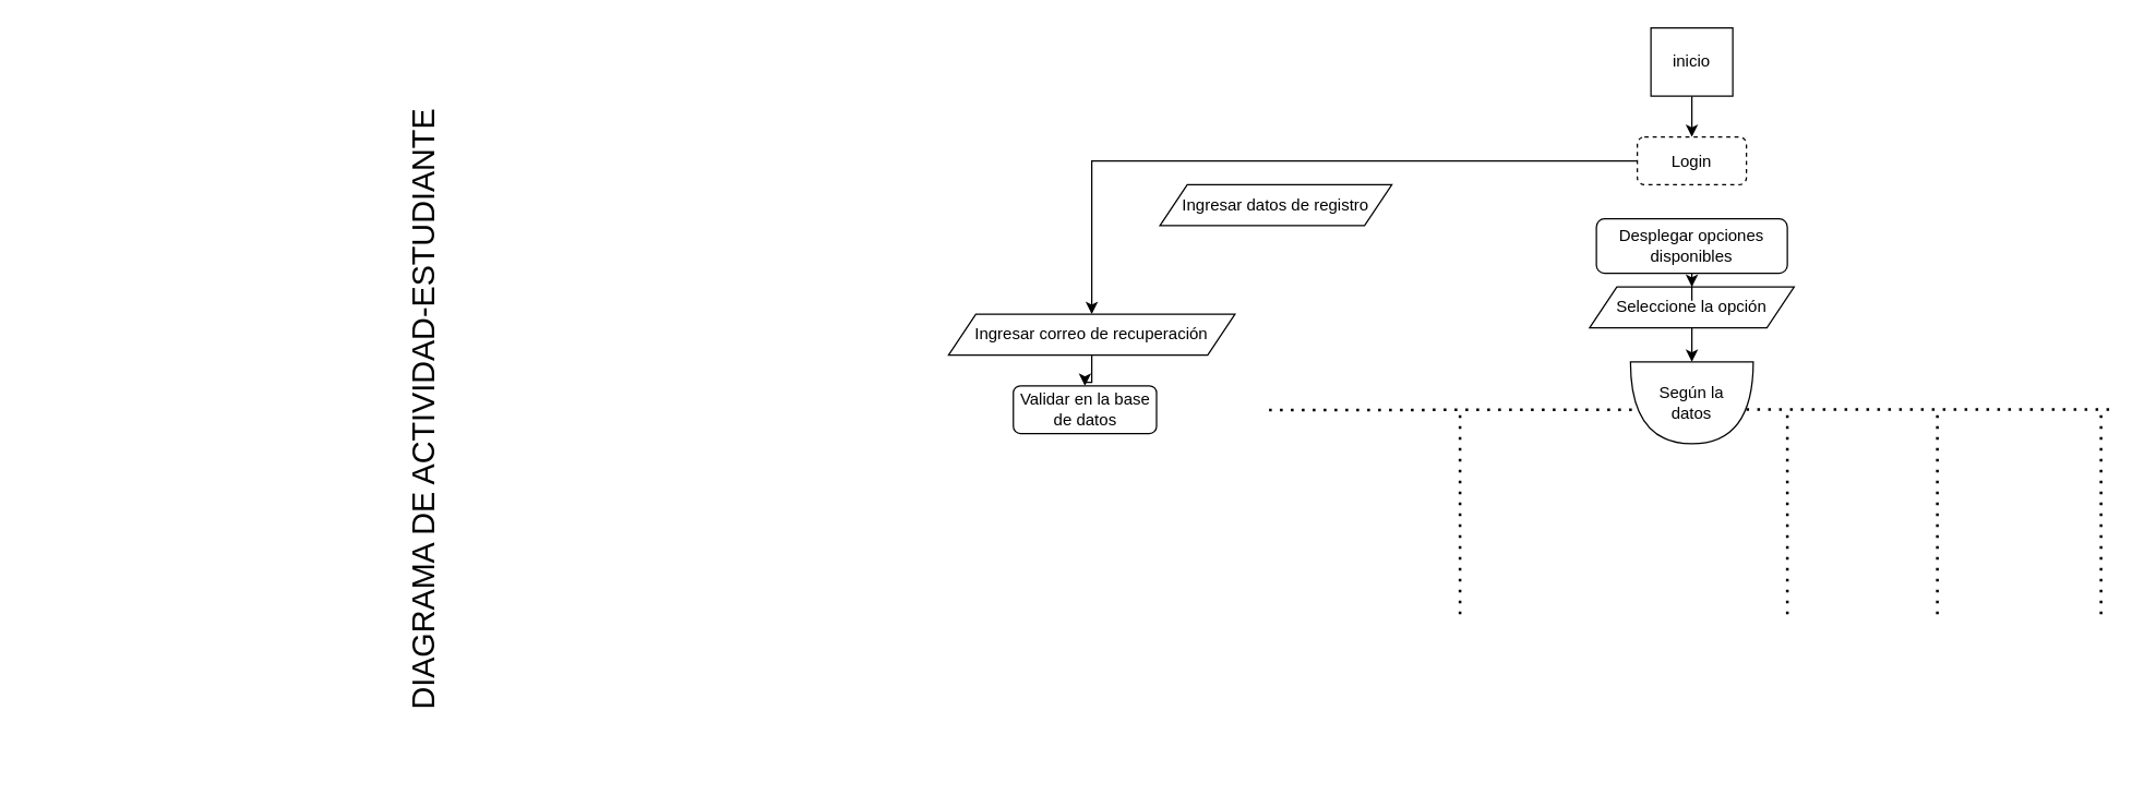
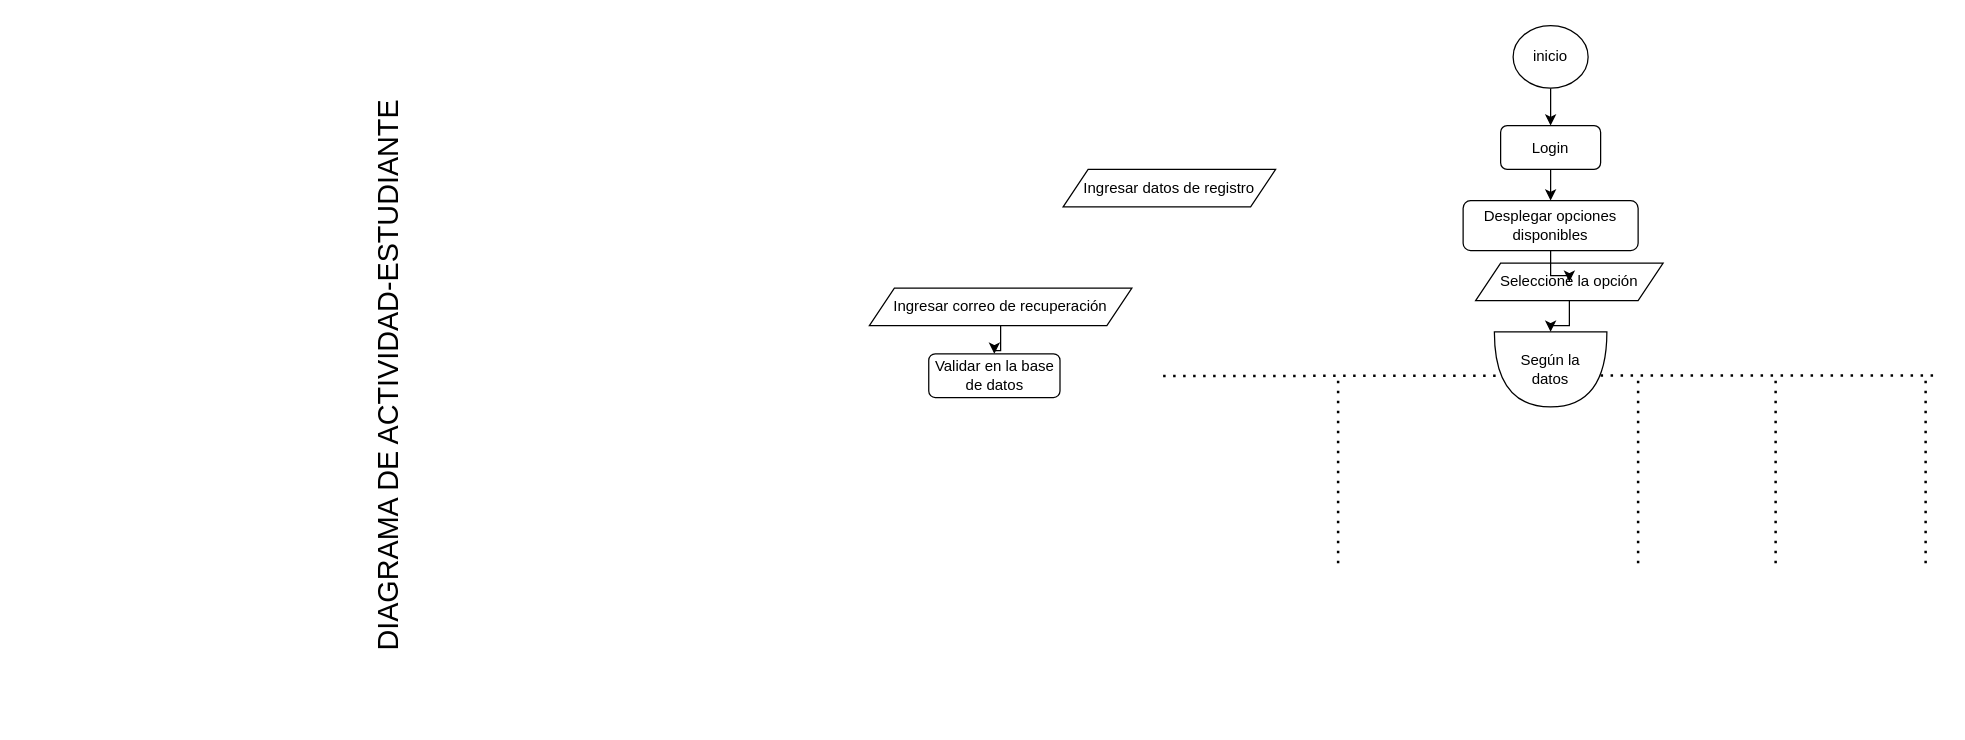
  <mxCell id="0" />
  <mxCell id="1" parent="0" />
  <mxCell id="2" value="" style="edgeStyle=orthogonalEdgeStyle;rounded=0;orthogonalLoop=1;jettySize=auto;html=1;" parent="1" source="3" target="6" edge="1"><mxGeometry relative="1" as="geometry" /></mxCell>
- <mxCell id="3" value="inicio" style="whiteSpace=wrap;html=1;rounded=0;" parent="1" vertex="1"><mxGeometry x="1210" y="20" width="60" height="50" as="geometry" /></mxCell>
+ <mxCell id="3" value="inicio" style="ellipse;whiteSpace=wrap;html=1;" parent="1" vertex="1"><mxGeometry x="1210" y="20" width="60" height="50" as="geometry" /></mxCell>
  <mxCell id="4" value="DIAGRAMA DE ACTIVIDAD-ESTUDIANTE " style="text;html=1;strokeColor=none;fillColor=none;align=center;verticalAlign=middle;whiteSpace=wrap;rounded=0;fontSize=23;rotation=-90;" parent="1" vertex="1"><mxGeometry x="20" y="280" width="580" height="40" as="geometry" /></mxCell>
- <mxCell id="5" value="" style="edgeStyle=orthogonalEdgeStyle;rounded=0;orthogonalLoop=1;jettySize=auto;html=1;" parent="1" source="6" target="16" edge="1"><mxGeometry relative="1" as="geometry"><mxPoint x="1240" y="160" as="targetPoint" /></mxGeometry></mxCell>
- <mxCell id="6" value="Login" style="rounded=1;whiteSpace=wrap;html=1;dashed=1;" parent="1" vertex="1"><mxGeometry x="1200" y="100" width="80" height="35" as="geometry" /></mxCell>
+ <mxCell id="5" value="" style="edgeStyle=orthogonalEdgeStyle;rounded=0;orthogonalLoop=1;jettySize=auto;html=1;" parent="1" source="6" target="11" edge="1"><mxGeometry relative="1" as="geometry"><mxPoint x="1240" y="160" as="targetPoint" /></mxGeometry></mxCell>
+ <mxCell id="6" value="Login" style="rounded=1;whiteSpace=wrap;html=1;" parent="1" vertex="1"><mxGeometry x="1200" y="100" width="80" height="35" as="geometry" /></mxCell>
  <mxCell id="7" value="" style="edgeStyle=orthogonalEdgeStyle;rounded=0;orthogonalLoop=1;jettySize=auto;html=1;" parent="1" source="8" target="9" edge="1"><mxGeometry relative="1" as="geometry" /></mxCell>
- <mxCell id="8" value="Seleccione la opción" style="shape=parallelogram;perimeter=parallelogramPerimeter;whiteSpace=wrap;html=1;fixedSize=1;" parent="1" vertex="1"><mxGeometry x="1165" y="210" width="150" height="30" as="geometry" /></mxCell>
+ <mxCell id="8" value="Seleccione la opción" style="shape=parallelogram;perimeter=parallelogramPerimeter;whiteSpace=wrap;html=1;fixedSize=1;" parent="1" vertex="1"><mxGeometry x="1180" y="210" width="150" height="30" as="geometry" /></mxCell>
  <mxCell id="9" value="" style="shape=or;whiteSpace=wrap;html=1;rotation=90;" parent="1" vertex="1"><mxGeometry x="1210" y="250" width="60" height="90" as="geometry" /></mxCell>
  <mxCell id="10" style="edgeStyle=orthogonalEdgeStyle;rounded=0;orthogonalLoop=1;jettySize=auto;html=1;" parent="1" source="11" target="8" edge="1"><mxGeometry relative="1" as="geometry" /></mxCell>
  <mxCell id="11" value="Desplegar opciones disponibles" style="rounded=1;whiteSpace=wrap;html=1;" parent="1" vertex="1"><mxGeometry x="1170" y="160" width="140" height="40" as="geometry" /></mxCell>
  <mxCell id="12" value="Según la datos" style="text;html=1;strokeColor=none;fillColor=none;align=center;verticalAlign=middle;whiteSpace=wrap;rounded=0;" parent="1" vertex="1"><mxGeometry x="1210" y="280" width="60" height="30" as="geometry" /></mxCell>
  <mxCell id="13" value="" style="endArrow=none;dashed=1;html=1;dashPattern=1 3;strokeWidth=2;rounded=0;exitX=0.583;exitY=0.056;exitDx=0;exitDy=0;exitPerimeter=0;" parent="1" source="9" edge="1"><mxGeometry width="50" height="50" relative="1" as="geometry"><mxPoint x="1290" y="260" as="sourcePoint" /><mxPoint x="1550" y="300" as="targetPoint" /></mxGeometry></mxCell>
  <mxCell id="14" value="" style="endArrow=none;dashed=1;html=1;dashPattern=1 3;strokeWidth=2;rounded=0;" parent="1" edge="1"><mxGeometry width="50" height="50" relative="1" as="geometry"><mxPoint x="930" y="300.36" as="sourcePoint" /><mxPoint x="1200" y="300" as="targetPoint" /></mxGeometry></mxCell>
  <mxCell id="15" value="" style="edgeStyle=orthogonalEdgeStyle;rounded=0;orthogonalLoop=1;jettySize=auto;html=1;" parent="1" source="16" target="18" edge="1"><mxGeometry relative="1" as="geometry" /></mxCell>
  <mxCell id="16" value="Ingresar correo de recuperación" style="shape=parallelogram;perimeter=parallelogramPerimeter;whiteSpace=wrap;html=1;fixedSize=1;" parent="1" vertex="1"><mxGeometry x="695" y="230" width="210" height="30" as="geometry" /></mxCell>
  <mxCell id="17" value="Ingresar datos de registro" style="shape=parallelogram;perimeter=parallelogramPerimeter;whiteSpace=wrap;html=1;fixedSize=1;" parent="1" vertex="1"><mxGeometry x="850" y="135" width="170" height="30" as="geometry" /></mxCell>
  <mxCell id="18" value="Validar en la base de datos" style="rounded=1;whiteSpace=wrap;html=1;" parent="1" vertex="1"><mxGeometry x="742.5" y="282.5" width="105" height="35" as="geometry" /></mxCell>
  <mxCell id="19" value="" style="endArrow=none;dashed=1;html=1;dashPattern=1 3;strokeWidth=2;rounded=0;" edge="1" parent="1"><mxGeometry width="50" height="50" relative="1" as="geometry"><mxPoint x="1070" y="450" as="sourcePoint" /><mxPoint x="1070" y="300" as="targetPoint" /></mxGeometry></mxCell>
  <mxCell id="20" value="" style="endArrow=none;dashed=1;html=1;dashPattern=1 3;strokeWidth=2;rounded=0;" edge="1" parent="1"><mxGeometry width="50" height="50" relative="1" as="geometry"><mxPoint x="1310" y="450" as="sourcePoint" /><mxPoint x="1310" y="300" as="targetPoint" /></mxGeometry></mxCell>
  <mxCell id="21" value="" style="endArrow=none;dashed=1;html=1;dashPattern=1 3;strokeWidth=2;rounded=0;" edge="1" parent="1"><mxGeometry width="50" height="50" relative="1" as="geometry"><mxPoint x="1420" y="450" as="sourcePoint" /><mxPoint x="1420" y="300" as="targetPoint" /></mxGeometry></mxCell>
  <mxCell id="22" value="" style="endArrow=none;dashed=1;html=1;dashPattern=1 3;strokeWidth=2;rounded=0;" edge="1" parent="1"><mxGeometry width="50" height="50" relative="1" as="geometry"><mxPoint x="1540" y="450" as="sourcePoint" /><mxPoint x="1540" y="300" as="targetPoint" /></mxGeometry></mxCell>
